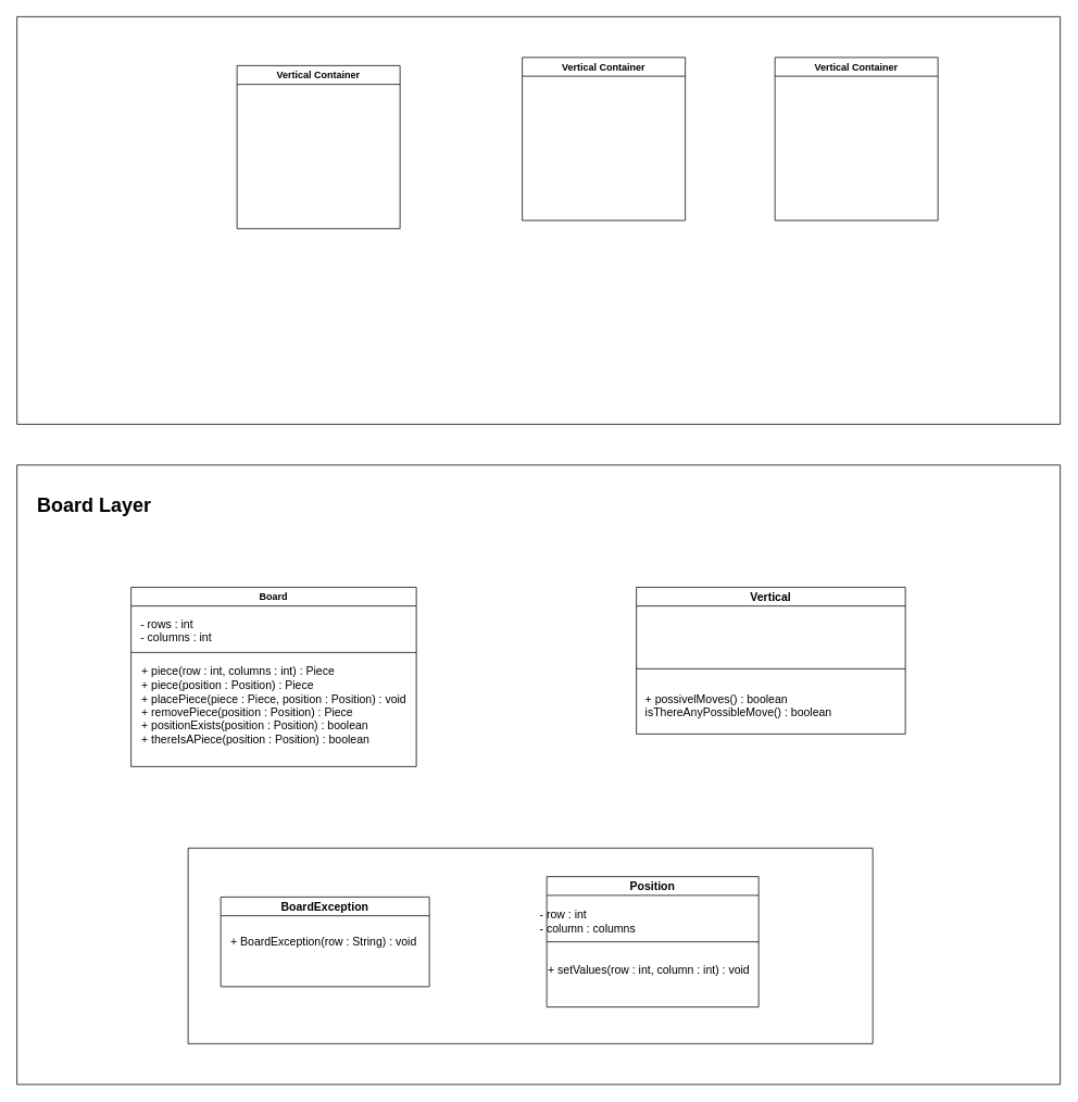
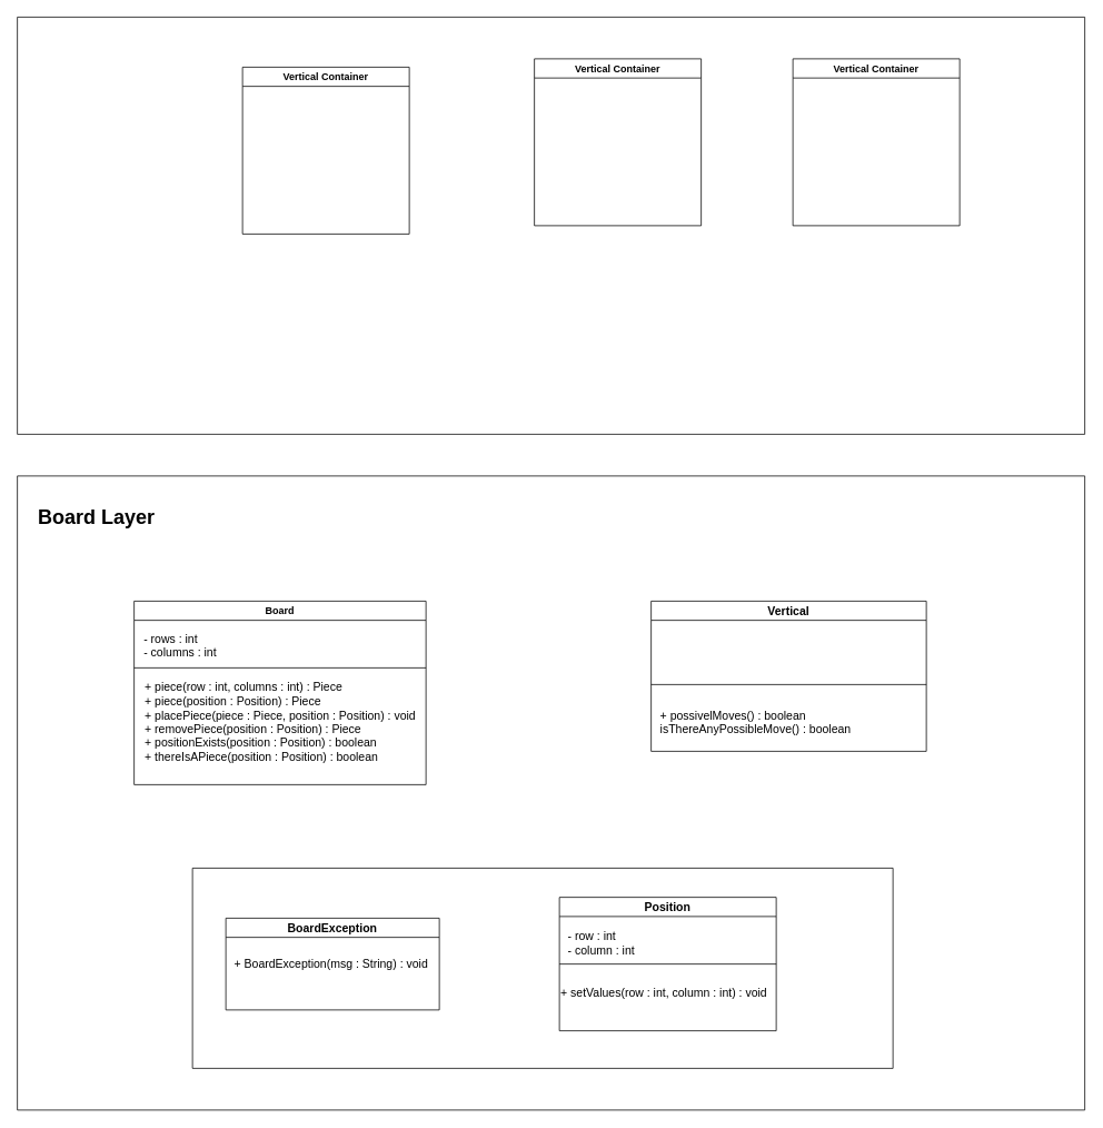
  <mxCell id="0" />
  <mxCell id="1" parent="0" />
  <mxCell id="2" value="" style="swimlane;startSize=0;" vertex="1" parent="1"><mxGeometry x="20" y="20" width="1280" height="500" as="geometry" /></mxCell>
  <mxCell id="3" value="Vertical Container" style="swimlane;" vertex="1" parent="2"><mxGeometry x="270" y="60" width="200" height="200" as="geometry" /></mxCell>
  <mxCell id="4" value="Vertical Container" style="swimlane;" vertex="1" parent="2"><mxGeometry x="620" y="50" width="200" height="200" as="geometry" /></mxCell>
  <mxCell id="5" value="Vertical Container" style="swimlane;" vertex="1" parent="2"><mxGeometry x="930" y="50" width="200" height="200" as="geometry" /></mxCell>
  <mxCell id="6" value="" style="swimlane;startSize=0;" vertex="1" parent="1"><mxGeometry x="20" y="570" width="1280" height="760" as="geometry" /></mxCell>
  <mxCell id="7" value="&lt;h1&gt;Board Layer&lt;/h1&gt;" style="text;html=1;strokeColor=none;fillColor=none;spacing=5;spacingTop=-20;whiteSpace=wrap;overflow=hidden;rounded=0;" vertex="1" parent="6"><mxGeometry x="20" y="30" width="190" height="120" as="geometry" /></mxCell>
  <mxCell id="8" value="Board" style="swimlane;" vertex="1" parent="6"><mxGeometry x="140" y="150" width="350" height="220" as="geometry" /></mxCell>
  <mxCell id="9" value="&lt;div style=&quot;text-align: left;&quot;&gt;&lt;span style=&quot;font-size: 14px; background-color: initial;&quot;&gt;- rows : int&lt;/span&gt;&lt;/div&gt;&lt;font style=&quot;font-size: 14px;&quot;&gt;&lt;div style=&quot;text-align: left;&quot;&gt;&lt;span style=&quot;background-color: initial;&quot;&gt;- columns : int&lt;/span&gt;&lt;/div&gt;&lt;/font&gt;&lt;div style=&quot;text-align: left;&quot;&gt;&lt;br&gt;&lt;/div&gt;" style="text;html=1;align=center;verticalAlign=middle;resizable=0;points=[];autosize=1;strokeColor=none;fillColor=none;" vertex="1" parent="8"><mxGeometry y="30" width="110" height="60" as="geometry" /></mxCell>
  <mxCell id="10" value="" style="endArrow=none;html=1;rounded=0;fontSize=14;exitX=0;exitY=0.833;exitDx=0;exitDy=0;exitPerimeter=0;" edge="1" parent="8" source="9"><mxGeometry width="50" height="50" relative="1" as="geometry"><mxPoint x="90" y="130" as="sourcePoint" /><mxPoint x="350" y="80" as="targetPoint" /></mxGeometry></mxCell>
  <mxCell id="11" value="&lt;div style=&quot;text-align: left;&quot;&gt;&lt;span style=&quot;background-color: initial;&quot;&gt;+ piece(row : int, columns : int) : Piece&lt;/span&gt;&lt;/div&gt;&lt;div style=&quot;text-align: left;&quot;&gt;&lt;span style=&quot;background-color: initial;&quot;&gt;+ piece(position : Position) : Piece&lt;/span&gt;&lt;/div&gt;&lt;div style=&quot;text-align: left;&quot;&gt;&lt;span style=&quot;background-color: initial;&quot;&gt;+ placePiece(piece : Piece, position : Position) : void&lt;/span&gt;&lt;/div&gt;&lt;div style=&quot;text-align: left;&quot;&gt;&lt;span style=&quot;background-color: initial;&quot;&gt;+ removePiece(position : Position) : Piece&lt;/span&gt;&lt;/div&gt;&lt;div style=&quot;text-align: left;&quot;&gt;&lt;span style=&quot;background-color: initial;&quot;&gt;+ positionExists(position : Position) : boolean&lt;/span&gt;&lt;/div&gt;&lt;div style=&quot;text-align: left;&quot;&gt;&lt;span style=&quot;background-color: initial;&quot;&gt;+ thereIsAPiece(position : Position) : boolean&lt;/span&gt;&lt;/div&gt;" style="text;html=1;align=center;verticalAlign=middle;resizable=0;points=[];autosize=1;strokeColor=none;fillColor=none;fontSize=14;" vertex="1" parent="8"><mxGeometry y="90" width="350" height="110" as="geometry" /></mxCell>
  <mxCell id="12" value="Vertical" style="swimlane;fontSize=14;" vertex="1" parent="6"><mxGeometry x="760" y="150" width="330" height="180" as="geometry" /></mxCell>
  <mxCell id="13" value="" style="endArrow=none;html=1;rounded=0;fontSize=14;" edge="1" parent="12"><mxGeometry width="50" height="50" relative="1" as="geometry"><mxPoint y="100" as="sourcePoint" /><mxPoint x="330" y="100" as="targetPoint" /></mxGeometry></mxCell>
  <mxCell id="14" value="&lt;div style=&quot;text-align: left;&quot;&gt;&lt;span style=&quot;background-color: initial;&quot;&gt;+ possivelMoves() : boolean&lt;/span&gt;&lt;/div&gt;&lt;div style=&quot;text-align: left;&quot;&gt;&lt;span style=&quot;background-color: initial;&quot;&gt;isThereAnyPossibleMove() : boolean&lt;/span&gt;&lt;/div&gt;" style="text;html=1;align=center;verticalAlign=middle;resizable=0;points=[];autosize=1;strokeColor=none;fillColor=none;fontSize=14;" vertex="1" parent="12"><mxGeometry y="120" width="250" height="50" as="geometry" /></mxCell>
  <mxCell id="15" value="" style="swimlane;startSize=0;fontSize=14;" vertex="1" parent="1"><mxGeometry x="230" y="1040" width="840" height="240" as="geometry" /></mxCell>
  <mxCell id="16" value="BoardException" style="swimlane;fontSize=14;" vertex="1" parent="15"><mxGeometry x="40" y="60" width="256" height="110" as="geometry" /></mxCell>
- <mxCell id="17" value="+ BoardException(row : String) : void" style="text;html=1;align=center;verticalAlign=middle;resizable=0;points=[];autosize=1;strokeColor=none;fillColor=none;fontSize=14;" vertex="1" parent="16"><mxGeometry x="-4" y="40" width="260" height="30" as="geometry" /></mxCell>
+ <mxCell id="17" value="+ BoardException(msg : String) : void" style="text;html=1;align=center;verticalAlign=middle;resizable=0;points=[];autosize=1;strokeColor=none;fillColor=none;fontSize=14;" vertex="1" parent="16"><mxGeometry x="-4" y="40" width="260" height="30" as="geometry" /></mxCell>
  <mxCell id="18" value="Position" style="swimlane;fontSize=14;" vertex="1" parent="15"><mxGeometry x="440" y="35" width="260" height="160" as="geometry" /></mxCell>
- <mxCell id="19" value="&lt;div style=&quot;text-align: left;&quot;&gt;&lt;span style=&quot;background-color: initial;&quot;&gt;- row : int&lt;/span&gt;&lt;/div&gt;&lt;div style=&quot;text-align: left;&quot;&gt;&lt;span style=&quot;background-color: initial;&quot;&gt;- column : columns&lt;/span&gt;&lt;/div&gt;" style="text;html=1;align=center;verticalAlign=middle;resizable=0;points=[];autosize=1;strokeColor=none;fillColor=none;fontSize=14;" vertex="1" parent="18"><mxGeometry y="30" width="100" height="50" as="geometry" /></mxCell>
+ <mxCell id="19" value="&lt;div style=&quot;text-align: left;&quot;&gt;&lt;span style=&quot;background-color: initial;&quot;&gt;- row : int&lt;/span&gt;&lt;/div&gt;&lt;div style=&quot;text-align: left;&quot;&gt;&lt;span style=&quot;background-color: initial;&quot;&gt;- column : int&lt;/span&gt;&lt;/div&gt;" style="text;html=1;align=center;verticalAlign=middle;resizable=0;points=[];autosize=1;strokeColor=none;fillColor=none;fontSize=14;" vertex="1" parent="18"><mxGeometry y="30" width="100" height="50" as="geometry" /></mxCell>
  <mxCell id="20" value="" style="endArrow=none;html=1;rounded=0;fontSize=14;" edge="1" parent="18"><mxGeometry width="50" height="50" relative="1" as="geometry"><mxPoint y="80" as="sourcePoint" /><mxPoint x="260" y="80" as="targetPoint" /></mxGeometry></mxCell>
  <mxCell id="21" value="+ setValues(row : int, column : int) : void" style="text;html=1;align=center;verticalAlign=middle;resizable=0;points=[];autosize=1;strokeColor=none;fillColor=none;fontSize=14;" vertex="1" parent="18"><mxGeometry x="-10" y="100" width="270" height="30" as="geometry" /></mxCell>
